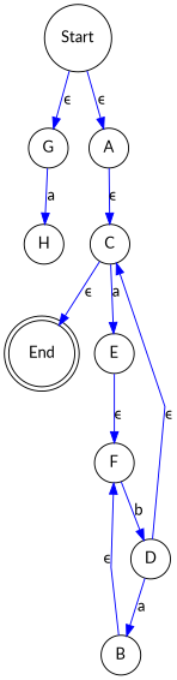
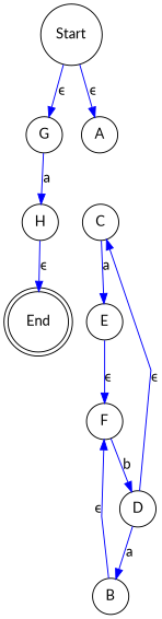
  digraph {
    fontname=Lato
    rankdir=TB
    splines=false
    node [fontname=Lato shape=circle]
    edge [color=blue fontname=Lato]
    C
    E
    F
    D
    B
    A
    End [shape=doublecircle]
    G
    H
    Start
    C -> E [label=a]
    E -> F [label="ϵ"]
    F -> D [label=b]
    D -> C [label="ϵ"]
    D -> B [label=a]
    B -> F [label="ϵ"]
-   A -> C [label="ϵ"]
    G -> H [label=a]
-   C -> End [label="ϵ"]
+   H -> End [label="ϵ"]
    Start -> A [label="ϵ"]
    Start -> G [label="ϵ"]
  }
